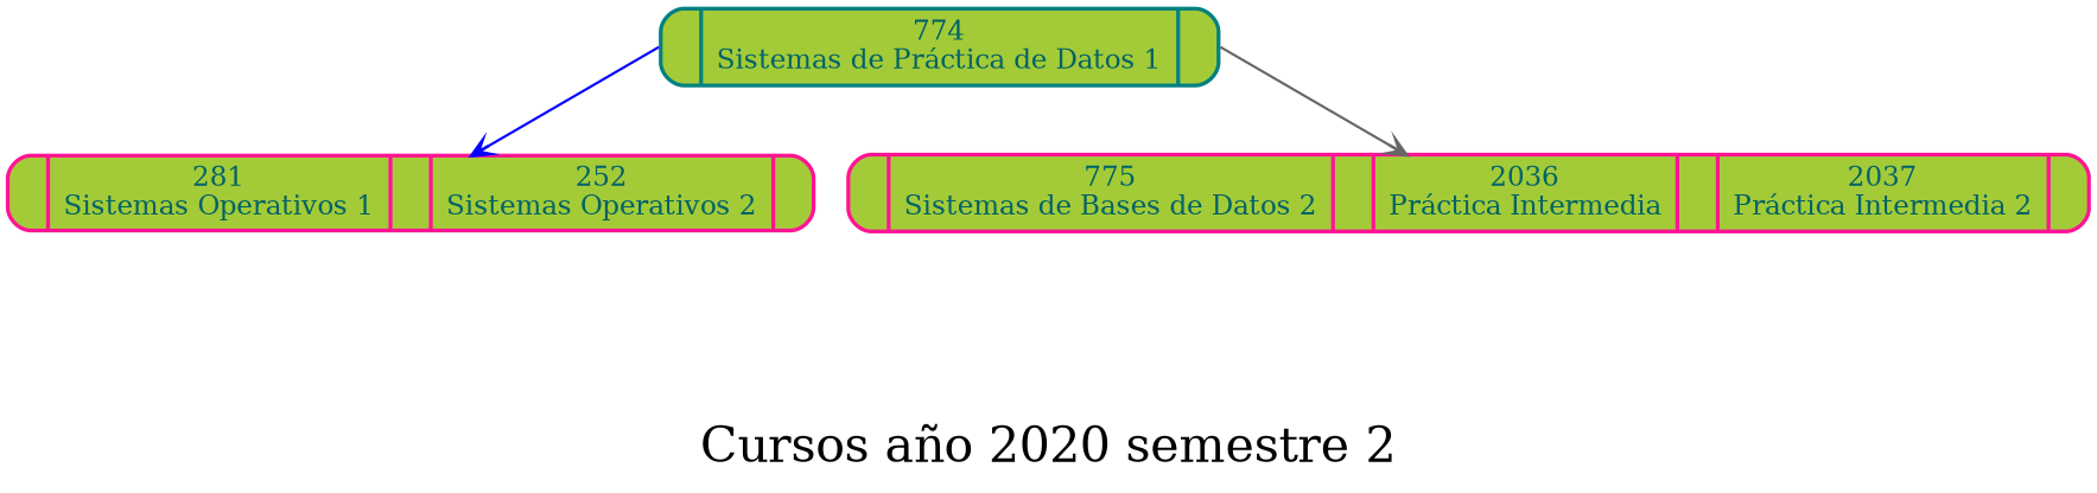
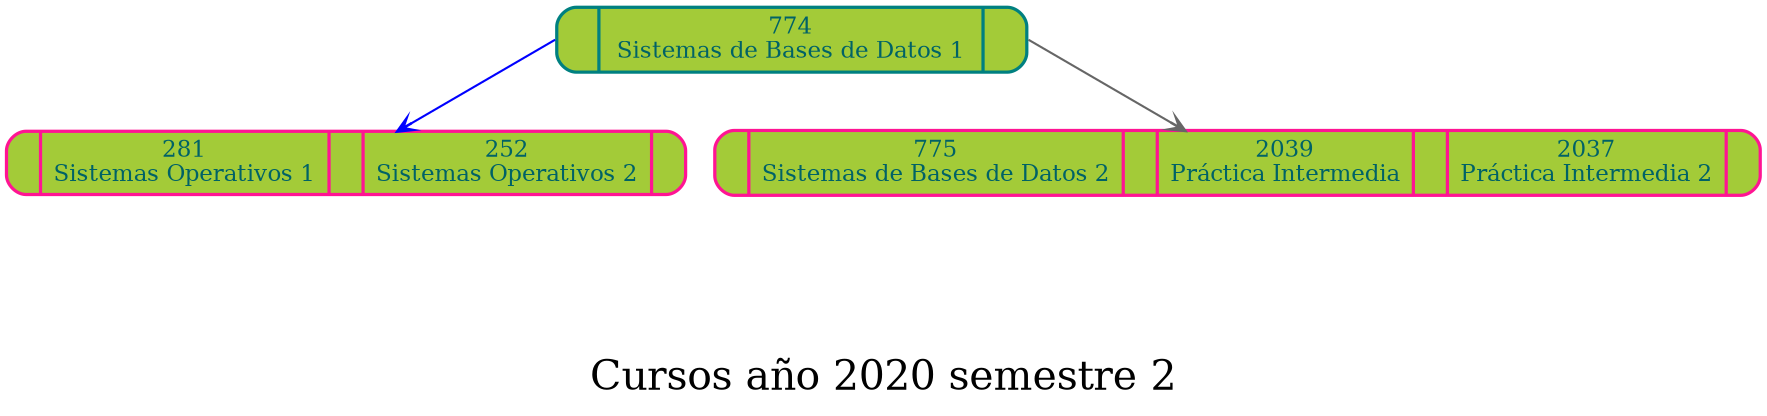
  digraph {
    fontsize=25
    label="\nCursos año 2020 semestre 2"
    rankdir=TB
    splines=false
    node [color=deeppink fillcolor=" #A3CB38" fontcolor=" #006266" group=0 penwidth=2 shape=record style="filled, rounded"]
    edge [arrowhead=vee penwidth=1.3]
-   n1 [color=teal label="<f0> | <f1>774\nSistemas de Práctica de Datos 1 | <f2>  "]
+   n1 [color=teal label="<f0> | <f1>774\nSistemas de Bases de Datos 1 | <f2>  "]
    n2 [label="<f0> | <f1>281\nSistemas Operativos 1 | <f2>  | <f3>252\nSistemas Operativos 2 | <f4>  "]
-   n3 [label="<f0> | <f1>775\nSistemas de Bases de Datos 2 | <f2>  | <f3>2036\nPráctica Intermedia | <f4>  | <f5>2037\nPráctica Intermedia 2 | <f6>  "]
+   n3 [label="<f0> | <f1>775\nSistemas de Bases de Datos 2 | <f2>  | <f3>2039\nPráctica Intermedia | <f4>  | <f5>2037\nPráctica Intermedia 2 | <f6>  "]
    n1 -> n2 [color=blue tailport=f0]
    n1 -> n3 [color=gray40 tailport=f2]
  }
